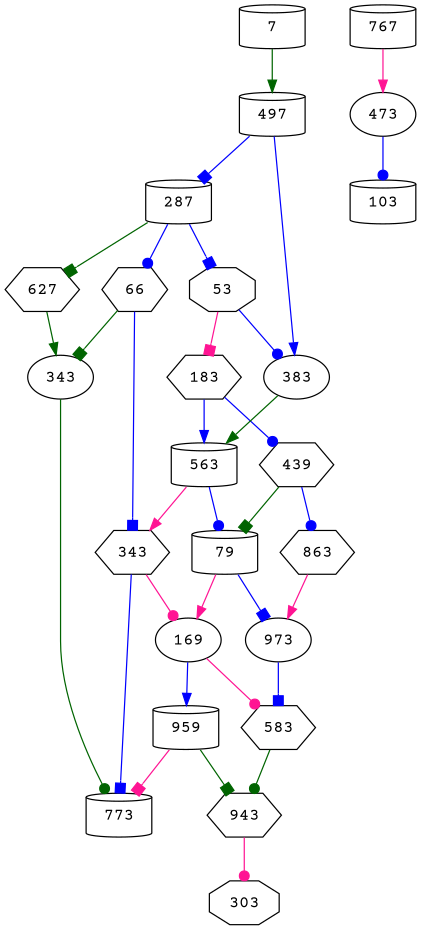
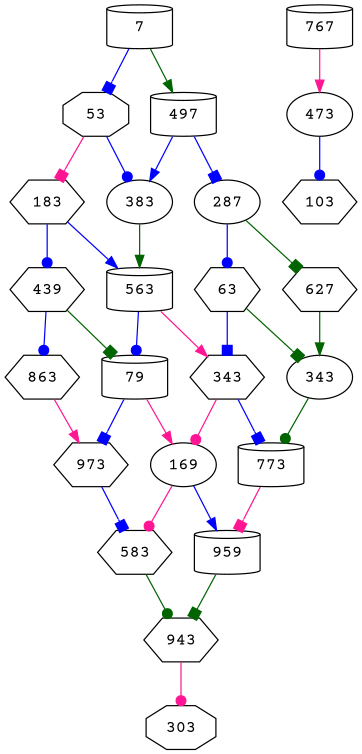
  digraph {
    fontname="Courier Prime"
    node [fontname="Courier Prime" shape=cylinder]
    edge [arrowhead=box color=blue fontname="Courier Prime"]
    n1 [label=7]
    n2 [label=53 shape=octagon]
    n3 [label=497]
    n4 [label=183 shape=hexagon]
    n5 [label=383 shape=ellipse]
-   n6 [label=287]
+   n6 [label=287 shape=ellipse]
    n7 [label=439 shape=hexagon]
    n8 [label=563]
    n9 [label=863 shape=hexagon]
    n10 [label=79]
    n11 [label=343 shape=hexagon]
-   n12 [label=973 shape=ellipse]
+   n12 [label=973 shape=hexagon]
    n13 [label=169 shape=ellipse]
    n14 [label=583 shape=hexagon]
-   n15 [label=66 shape=hexagon]
+   n15 [label=63 shape=hexagon]
    n16 [label=627 shape=hexagon]
    n17 [label=343 shape=ellipse]
    n18 [label=773]
    n19 [label=959]
    n20 [label=943 shape=hexagon]
    n21 [label=303 shape=octagon]
    n22 [label=767]
    n23 [label=473 shape=ellipse]
-   n24 [label=103]
-   n6 -> n2
+   n24 [label=103 shape=hexagon]
+   n1 -> n2
    n1 -> n3 [arrowhead=normal color=darkgreen]
    n2 -> n4 [color=deeppink]
    n2 -> n5 [arrowhead=dot]
    n3 -> n5 [arrowhead=normal]
    n3 -> n6
    n4 -> n7 [arrowhead=dot]
    n4 -> n8 [arrowhead=normal]
    n5 -> n8 [arrowhead=normal color=darkgreen]
    n6 -> n15 [arrowhead=dot]
    n6 -> n16 [color=darkgreen]
    n7 -> n9 [arrowhead=dot]
    n7 -> n10 [color=darkgreen]
    n8 -> n10 [arrowhead=dot]
    n8 -> n11 [arrowhead=normal color=deeppink]
    n9 -> n12 [arrowhead=normal color=deeppink]
    n10 -> n12
    n10 -> n13 [arrowhead=normal color=deeppink]
    n11 -> n13 [arrowhead=dot color=deeppink]
    n11 -> n18
    n12 -> n14
    n13 -> n14 [arrowhead=dot color=deeppink]
    n13 -> n19 [arrowhead=normal]
    n14 -> n20 [arrowhead=dot color=darkgreen]
    n15 -> n11
    n15 -> n17 [color=darkgreen]
    n16 -> n17 [arrowhead=normal color=darkgreen]
    n17 -> n18 [arrowhead=dot color=darkgreen]
-   n19 -> n18 [color=deeppink]
+   n18 -> n19 [color=deeppink]
    n19 -> n20 [color=darkgreen]
    n20 -> n21 [arrowhead=dot color=deeppink]
    n22 -> n23 [arrowhead=normal color=deeppink]
    n23 -> n24 [arrowhead=dot]
  }
